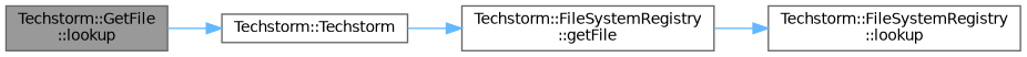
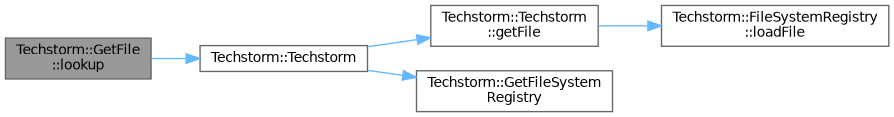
  digraph {
    rankdir=LR
    node [color=grey40 fillcolor=white fontname=Helvetica fontsize=10 shape=box style=filled]
    edge [color=steelblue1 fontname=Helvetica fontsize=10 labelfontname=Helvetica labelfontsize=10 style=solid]
    n1 [color=gray40 fillcolor=grey60 fontcolor=black height=0.2 label="Techstorm::GetFile\l::lookup" width=0.4]
    n2 [height=0.2 label="Techstorm::Techstorm" width=0.4]
-   n3 [height=0.2 label="Techstorm::FileSystemRegistry\l::getFile" width=0.4]
-   n5 [height=0.2 label="Techstorm::FileSystemRegistry\l::lookup" width=0.4]
+   n3 [height=0.2 label="Techstorm::Techstorm\l::getFile" width=0.4]
+   n4 [height=0.2 label="Techstorm::GetFileSystem\lRegistry" width=0.4]
+   n5 [height=0.2 label="Techstorm::FileSystemRegistry\l::loadFile" width=0.4]
    n1 -> n2
    n2 -> n3
+   n2 -> n4
    n3 -> n5
  }
